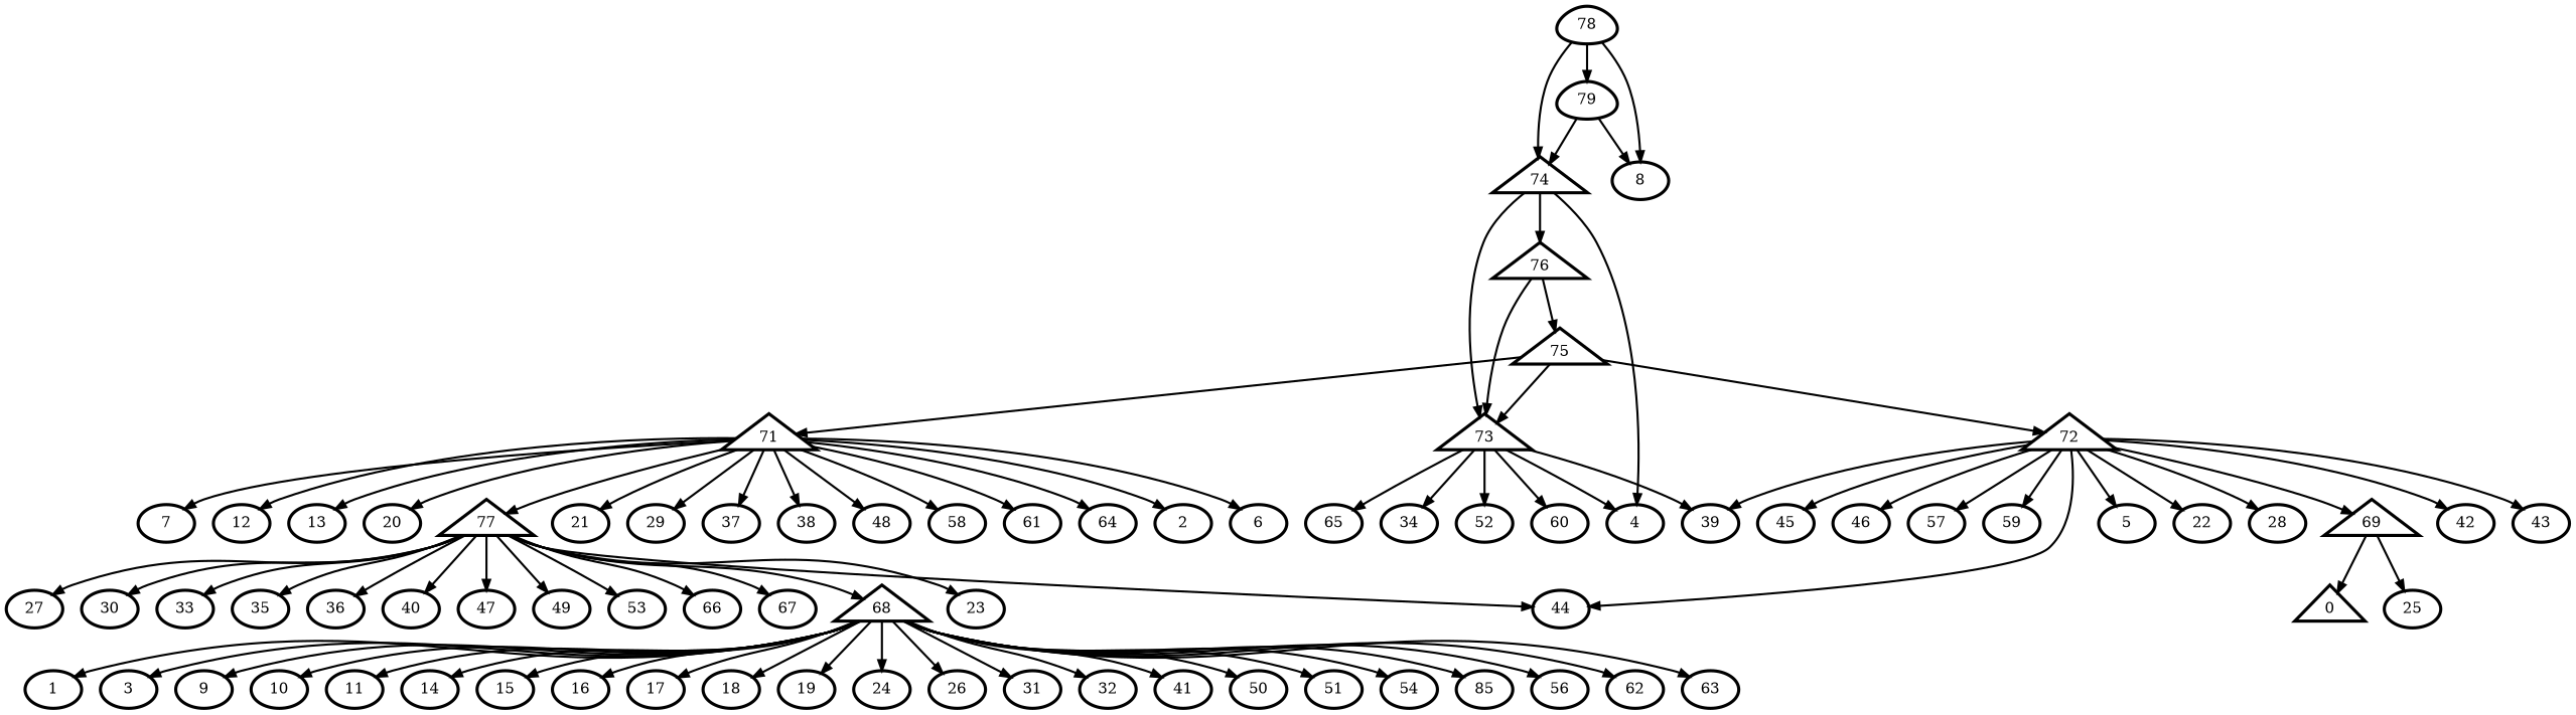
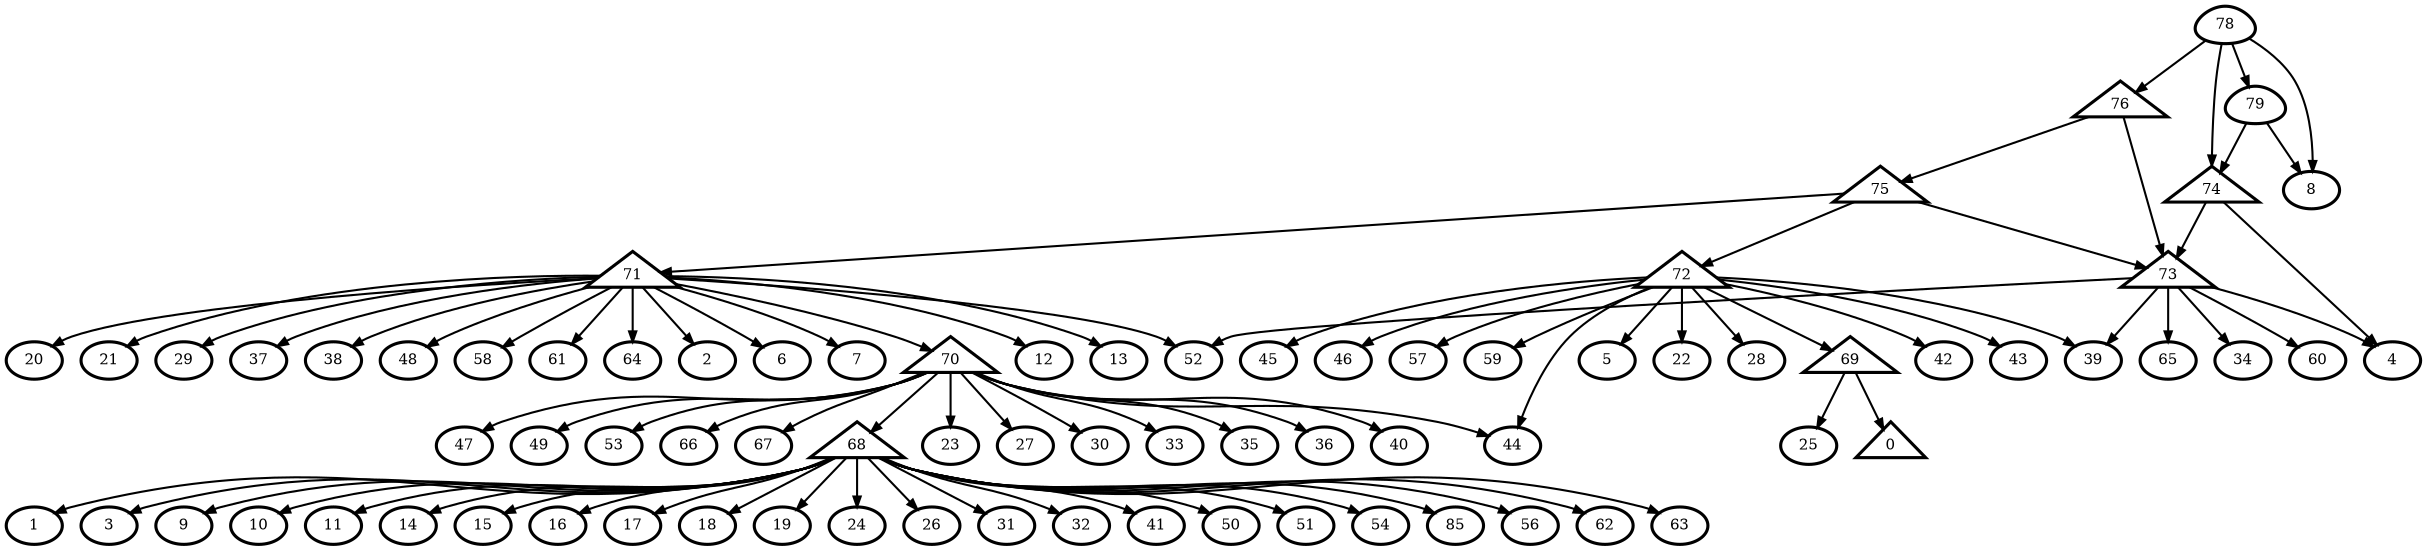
  digraph {
    node [penwidth=3]
    edge [penwidth=2]
    n1 [label=0 shape=triangle]
    n2 [label=1]
    n3 [label=2]
    n4 [label=3]
    n5 [label=4]
    n6 [label=5]
    n7 [label=6]
    n8 [label=7]
    n9 [label=8]
    n10 [label=9]
    n11 [label=10]
    n12 [label=11]
    n13 [label=12]
    n14 [label=13]
    n15 [label=14]
    n16 [label=15]
    n17 [label=16]
    n18 [label=17]
    n19 [label=18]
    n20 [label=19]
    n21 [label=20]
    n22 [label=21]
    n23 [label=22]
    n24 [label=23]
    n25 [label=24]
    n26 [label=25]
    n27 [label=26]
    n28 [label=27]
    n29 [label=28]
    n30 [label=29]
    n31 [label=30]
    n32 [label=31]
    n33 [label=32]
    n34 [label=33]
    n35 [label=34]
    n36 [label=35]
    n37 [label=36]
    n38 [label=37]
    n39 [label=38]
    n40 [label=39]
    n41 [label=40]
    n42 [label=41]
    n43 [label=42]
    n44 [label=43]
    n45 [label=44]
    n46 [label=45]
    n47 [label=46]
    n48 [label=47]
    n49 [label=48]
    n50 [label=49]
    n51 [label=50]
    n52 [label=51]
    n53 [label=52]
    n54 [label=53]
    n55 [label=54]
    n56 [label=85]
    n57 [label=56]
    n58 [label=57]
    n59 [label=58]
    n60 [label=59]
    n61 [label=60]
    n62 [label=61]
    n63 [label=62]
    n64 [label=63]
    n65 [label=64]
    n66 [label=65]
    n67 [label=66]
    n68 [label=67]
    n69 [label=79 shape=egg]
    n70 [label=74 shape=triangle]
    n71 [label=73 shape=triangle]
    n72 [label=68 shape=triangle]
    n73 [label=69 shape=triangle]
-   n74 [label=77 shape=triangle]
+   n74 [label=70 shape=triangle]
    n75 [label=71 shape=triangle]
    n76 [label=72 shape=triangle]
    n77 [label=75 shape=triangle]
    n78 [label=76 shape=triangle]
    n79 [label=78 shape=egg]
    n69 -> n9
    n69 -> n70
    n70 -> n5
    n70 -> n71
    n71 -> n5
    n71 -> n35
    n71 -> n40
    n71 -> n53
    n71 -> n61
    n71 -> n66
    n72 -> n2
    n72 -> n4
    n72 -> n10
    n72 -> n11
    n72 -> n12
    n72 -> n15
    n72 -> n16
    n72 -> n17
    n72 -> n18
    n72 -> n19
    n72 -> n20
    n72 -> n25
    n72 -> n27
    n72 -> n32
    n72 -> n33
    n72 -> n42
    n72 -> n51
    n72 -> n52
    n72 -> n55
    n72 -> n56
    n72 -> n57
    n72 -> n63
    n72 -> n64
    n73 -> n1
    n73 -> n26
    n74 -> n24
    n74 -> n28
    n74 -> n31
    n74 -> n34
    n74 -> n36
    n74 -> n37
    n74 -> n41
    n74 -> n45
    n74 -> n48
    n74 -> n50
    n74 -> n54
    n74 -> n67
    n74 -> n68
    n74 -> n72
    n75 -> n3
    n75 -> n7
    n75 -> n8
    n75 -> n13
    n75 -> n14
    n75 -> n21
    n75 -> n22
    n75 -> n30
    n75 -> n38
    n75 -> n39
    n75 -> n49
+   n75 -> n53
    n75 -> n59
    n75 -> n62
    n75 -> n65
    n75 -> n74
    n76 -> n6
    n76 -> n23
    n76 -> n29
    n76 -> n40
    n76 -> n43
    n76 -> n44
    n76 -> n45
    n76 -> n46
    n76 -> n47
    n76 -> n58
    n76 -> n60
    n76 -> n73
    n77 -> n71
    n77 -> n75
    n77 -> n76
    n78 -> n71
    n78 -> n77
    n79 -> n9
    n79 -> n69
    n79 -> n70
-   n70 -> n78
+   n79 -> n78
  }
